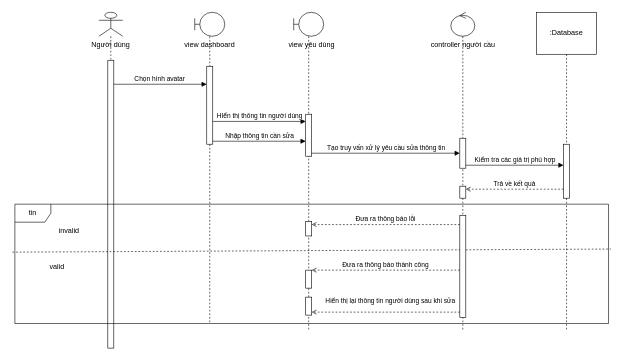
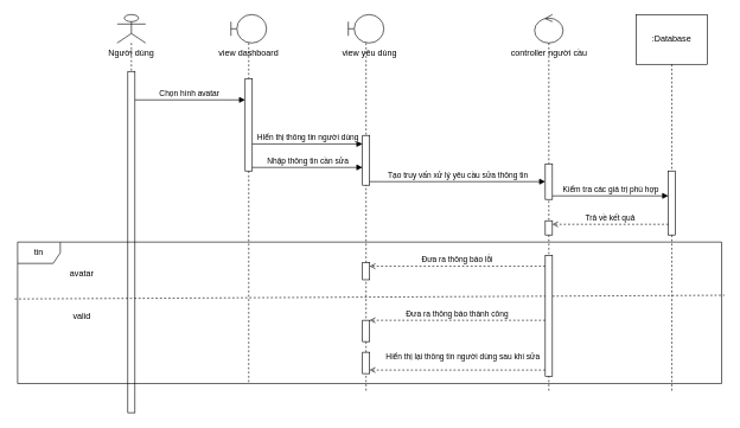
  <mxCell id="0" />
  <mxCell id="1" parent="0" />
  <mxCell id="2" value="" style="shape=umlLifeline;perimeter=lifelinePerimeter;whiteSpace=wrap;html=1;container=1;dropTarget=0;collapsible=0;recursiveResize=0;outlineConnect=0;portConstraint=eastwest;newEdgeStyle={&quot;curved&quot;:0,&quot;rounded&quot;:0};participant=umlActor;" parent="1" vertex="1"><mxGeometry x="164" y="20" width="40" height="560" as="geometry" /></mxCell>
  <mxCell id="3" value="" style="html=1;points=[[0,0,0,0,5],[0,1,0,0,-5],[1,0,0,0,5],[1,1,0,0,-5]];perimeter=orthogonalPerimeter;outlineConnect=0;targetShapes=umlLifeline;portConstraint=eastwest;newEdgeStyle={&quot;curved&quot;:0,&quot;rounded&quot;:0};" parent="2" vertex="1"><mxGeometry x="15" y="80" width="10" height="480" as="geometry" /></mxCell>
  <mxCell id="4" value="" style="shape=umlLifeline;perimeter=lifelinePerimeter;whiteSpace=wrap;html=1;container=1;dropTarget=0;collapsible=0;recursiveResize=0;outlineConnect=0;portConstraint=eastwest;newEdgeStyle={&quot;curved&quot;:0,&quot;rounded&quot;:0};participant=umlBoundary;" parent="1" vertex="1"><mxGeometry x="324" y="20" width="50" height="520" as="geometry" /></mxCell>
  <mxCell id="5" value="" style="html=1;points=[[0,0,0,0,5],[0,1,0,0,-5],[1,0,0,0,5],[1,1,0,0,-5]];perimeter=orthogonalPerimeter;outlineConnect=0;targetShapes=umlLifeline;portConstraint=eastwest;newEdgeStyle={&quot;curved&quot;:0,&quot;rounded&quot;:0};" parent="4" vertex="1"><mxGeometry x="20" y="90" width="10" height="130" as="geometry" /></mxCell>
  <mxCell id="6" value="Người dùng" style="text;html=1;strokeColor=none;fillColor=none;align=center;verticalAlign=middle;whiteSpace=wrap;rounded=0;" parent="1" vertex="1"><mxGeometry x="149" y="60" width="70" height="30" as="geometry" /></mxCell>
  <mxCell id="7" value="view dashboard" style="text;html=1;strokeColor=none;fillColor=none;align=center;verticalAlign=middle;whiteSpace=wrap;rounded=0;" parent="1" vertex="1"><mxGeometry x="304" y="60" width="90" height="30" as="geometry" /></mxCell>
  <mxCell id="8" value="" style="shape=umlLifeline;perimeter=lifelinePerimeter;whiteSpace=wrap;html=1;container=1;dropTarget=0;collapsible=0;recursiveResize=0;outlineConnect=0;portConstraint=eastwest;newEdgeStyle={&quot;curved&quot;:0,&quot;rounded&quot;:0};participant=umlBoundary;" parent="1" vertex="1"><mxGeometry x="489" y="20" width="50" height="530" as="geometry" /></mxCell>
  <mxCell id="9" value="" style="html=1;points=[[0,0,0,0,5],[0,1,0,0,-5],[1,0,0,0,5],[1,1,0,0,-5]];perimeter=orthogonalPerimeter;outlineConnect=0;targetShapes=umlLifeline;portConstraint=eastwest;newEdgeStyle={&quot;curved&quot;:0,&quot;rounded&quot;:0};" parent="8" vertex="1"><mxGeometry x="20" y="170" width="10" height="70" as="geometry" /></mxCell>
  <mxCell id="10" value="view yêu dùng" style="text;html=1;strokeColor=none;fillColor=none;align=center;verticalAlign=middle;whiteSpace=wrap;rounded=0;" parent="1" vertex="1"><mxGeometry x="469" y="60" width="100" height="30" as="geometry" /></mxCell>
  <mxCell id="11" value="Chọn hình avatar&amp;nbsp;" style="html=1;verticalAlign=bottom;endArrow=block;curved=0;rounded=0;" parent="1" target="5" edge="1"><mxGeometry width="80" relative="1" as="geometry"><mxPoint x="189" y="140" as="sourcePoint" /><mxPoint x="324" y="140" as="targetPoint" /></mxGeometry></mxCell>
  <mxCell id="12" value="HIển thị thông tin người dùng" style="html=1;verticalAlign=bottom;endArrow=block;curved=0;rounded=0;" parent="1" target="9" edge="1"><mxGeometry width="80" relative="1" as="geometry"><mxPoint x="354" y="202" as="sourcePoint" /><mxPoint x="504" y="202" as="targetPoint" /></mxGeometry></mxCell>
  <mxCell id="13" value="Nhập thông tin cần sửa" style="html=1;verticalAlign=bottom;endArrow=block;curved=0;rounded=0;exitX=1;exitY=1;exitDx=0;exitDy=-5;exitPerimeter=0;" parent="1" source="5" target="9" edge="1"><mxGeometry width="80" relative="1" as="geometry"><mxPoint x="364" y="212" as="sourcePoint" /><mxPoint x="504" y="235" as="targetPoint" /></mxGeometry></mxCell>
  <mxCell id="14" value=":Database&lt;br&gt;" style="shape=umlLifeline;perimeter=lifelinePerimeter;whiteSpace=wrap;html=1;container=1;dropTarget=0;collapsible=0;recursiveResize=0;outlineConnect=0;portConstraint=eastwest;newEdgeStyle={&quot;curved&quot;:0,&quot;rounded&quot;:0};size=70;" parent="1" vertex="1"><mxGeometry x="894" y="20" width="100" height="530" as="geometry" /></mxCell>
  <mxCell id="15" value="" style="html=1;points=[[0,0,0,0,5],[0,1,0,0,-5],[1,0,0,0,5],[1,1,0,0,-5]];perimeter=orthogonalPerimeter;outlineConnect=0;targetShapes=umlLifeline;portConstraint=eastwest;newEdgeStyle={&quot;curved&quot;:0,&quot;rounded&quot;:0};" parent="14" vertex="1"><mxGeometry x="45" y="220" width="10" height="90" as="geometry" /></mxCell>
  <mxCell id="16" value="" style="shape=umlLifeline;perimeter=lifelinePerimeter;whiteSpace=wrap;html=1;container=1;dropTarget=0;collapsible=0;recursiveResize=0;outlineConnect=0;portConstraint=eastwest;newEdgeStyle={&quot;curved&quot;:0,&quot;rounded&quot;:0};participant=umlControl;" parent="1" vertex="1"><mxGeometry x="751" y="20" width="40" height="530" as="geometry" /></mxCell>
  <mxCell id="17" value="" style="html=1;points=[[0,0,0,0,5],[0,1,0,0,-5],[1,0,0,0,5],[1,1,0,0,-5]];perimeter=orthogonalPerimeter;outlineConnect=0;targetShapes=umlLifeline;portConstraint=eastwest;newEdgeStyle={&quot;curved&quot;:0,&quot;rounded&quot;:0};" parent="16" vertex="1"><mxGeometry x="15" y="210" width="10" height="50" as="geometry" /></mxCell>
  <mxCell id="18" value="" style="html=1;points=[[0,0,0,0,5],[0,1,0,0,-5],[1,0,0,0,5],[1,1,0,0,-5]];perimeter=orthogonalPerimeter;outlineConnect=0;targetShapes=umlLifeline;portConstraint=eastwest;newEdgeStyle={&quot;curved&quot;:0,&quot;rounded&quot;:0};" parent="16" vertex="1"><mxGeometry x="15" y="290" width="10" height="20" as="geometry" /></mxCell>
  <mxCell id="19" value="controller người cầu" style="text;html=1;align=center;verticalAlign=middle;resizable=0;points=[];autosize=1;strokeColor=none;fillColor=none;" parent="1" vertex="1"><mxGeometry x="701" y="60" width="140" height="30" as="geometry" /></mxCell>
  <mxCell id="20" value="Tạo truy vấn xử lý yêu cầu sửa thông tin" style="html=1;verticalAlign=bottom;endArrow=block;curved=0;rounded=0;exitX=1;exitY=1;exitDx=0;exitDy=-5;exitPerimeter=0;" parent="1" source="9" target="17" edge="1"><mxGeometry width="80" relative="1" as="geometry"><mxPoint x="584" y="270" as="sourcePoint" /><mxPoint x="684" y="245" as="targetPoint" /></mxGeometry></mxCell>
  <mxCell id="21" value="tin" style="shape=umlFrame;whiteSpace=wrap;html=1;pointerEvents=0;" parent="1" vertex="1"><mxGeometry x="24" y="340" width="990" height="199" as="geometry" /></mxCell>
  <mxCell id="22" value="" style="endArrow=none;dashed=1;html=1;rounded=0;entryX=1.004;entryY=0.32;entryDx=0;entryDy=0;entryPerimeter=0;" parent="1" edge="1"><mxGeometry width="50" height="50" relative="1" as="geometry"><mxPoint x="20" y="420" as="sourcePoint" /><mxPoint x="1017.96" y="414.8" as="targetPoint" /><Array as="points" /></mxGeometry></mxCell>
- <mxCell id="23" value="invalid" style="text;html=1;align=center;verticalAlign=middle;resizable=0;points=[];autosize=1;strokeColor=none;fillColor=none;" parent="1" vertex="1"><mxGeometry x="84" y="369" width="60" height="30" as="geometry" /></mxCell>
- <mxCell id="24" value="valid" style="text;html=1;align=center;verticalAlign=middle;resizable=0;points=[];autosize=1;strokeColor=none;fillColor=none;" parent="1" vertex="1"><mxGeometry x="69" y="429" width="50" height="30" as="geometry" /></mxCell>
+ <mxCell id="23" value="avatar" style="text;html=1;align=center;verticalAlign=middle;resizable=0;points=[];autosize=1;strokeColor=none;fillColor=none;" parent="1" vertex="1"><mxGeometry x="84" y="369" width="60" height="30" as="geometry" /></mxCell>
+ <mxCell id="24" value="valid" style="text;html=1;align=center;verticalAlign=middle;resizable=0;points=[];autosize=1;strokeColor=none;fillColor=none;" parent="1" vertex="1"><mxGeometry x="89" y="429" width="50" height="30" as="geometry" /></mxCell>
  <mxCell id="25" value="Kiểm tra các giá trị phù hợp" style="html=1;verticalAlign=bottom;endArrow=block;curved=0;rounded=0;exitX=1;exitY=1;exitDx=0;exitDy=-5;exitPerimeter=0;" parent="1" source="17" target="15" edge="1"><mxGeometry width="80" relative="1" as="geometry"><mxPoint x="769" y="260" as="sourcePoint" /><mxPoint x="939" y="275" as="targetPoint" /></mxGeometry></mxCell>
  <mxCell id="26" value="Trả về kết quả" style="html=1;verticalAlign=bottom;startArrow=none;startFill=0;endArrow=open;startSize=8;rounded=0;dashed=1;endFill=0;entryX=1;entryY=0;entryDx=0;entryDy=5;entryPerimeter=0;" parent="1" source="15" target="18" edge="1"><mxGeometry x="0.002" width="60" relative="1" as="geometry"><mxPoint x="949" y="318" as="sourcePoint" /><mxPoint x="364" y="318" as="targetPoint" /><mxPoint as="offset" /></mxGeometry></mxCell>
  <mxCell id="27" value="" style="html=1;points=[[0,0,0,0,5],[0,1,0,0,-5],[1,0,0,0,5],[1,1,0,0,-5]];perimeter=orthogonalPerimeter;outlineConnect=0;targetShapes=umlLifeline;portConstraint=eastwest;newEdgeStyle={&quot;curved&quot;:0,&quot;rounded&quot;:0};" parent="1" vertex="1"><mxGeometry x="509" y="369" width="10" height="24" as="geometry" /></mxCell>
  <mxCell id="28" value="Đưa ra thông báo lỗi" style="html=1;verticalAlign=bottom;startArrow=none;startFill=0;endArrow=open;startSize=8;rounded=0;dashed=1;endFill=0;entryX=1;entryY=0;entryDx=0;entryDy=5;entryPerimeter=0;" parent="1" source="33" target="27" edge="1"><mxGeometry x="0.002" width="60" relative="1" as="geometry"><mxPoint x="954" y="380" as="sourcePoint" /><mxPoint x="664" y="300" as="targetPoint" /><mxPoint as="offset" /></mxGeometry></mxCell>
  <mxCell id="29" value="" style="html=1;points=[[0,0,0,0,5],[0,1,0,0,-5],[1,0,0,0,5],[1,1,0,0,-5]];perimeter=orthogonalPerimeter;outlineConnect=0;targetShapes=umlLifeline;portConstraint=eastwest;newEdgeStyle={&quot;curved&quot;:0,&quot;rounded&quot;:0};" parent="1" vertex="1"><mxGeometry x="509" y="450" width="10" height="30" as="geometry" /></mxCell>
  <mxCell id="30" value="Đưa ra thông báo thành công" style="html=1;verticalAlign=bottom;startArrow=none;startFill=0;endArrow=open;startSize=8;rounded=0;dashed=1;endFill=0;" parent="1" source="33" target="29" edge="1"><mxGeometry x="0.002" width="60" relative="1" as="geometry"><mxPoint x="794" y="460" as="sourcePoint" /><mxPoint x="364" y="457" as="targetPoint" /><mxPoint as="offset" /></mxGeometry></mxCell>
  <mxCell id="31" value="Hiển thị lại thông tin người dùng sau khi sửa" style="html=1;verticalAlign=bottom;startArrow=none;startFill=0;endArrow=open;startSize=8;rounded=0;dashed=1;endFill=0;entryX=1;entryY=1;entryDx=0;entryDy=-5;entryPerimeter=0;" parent="1" source="33" target="32" edge="1"><mxGeometry x="-0.06" y="-10" width="60" relative="1" as="geometry"><mxPoint x="949" y="524" as="sourcePoint" /><mxPoint x="374" y="467" as="targetPoint" /><mxPoint as="offset" /></mxGeometry></mxCell>
  <mxCell id="32" value="" style="html=1;points=[[0,0,0,0,5],[0,1,0,0,-5],[1,0,0,0,5],[1,1,0,0,-5]];perimeter=orthogonalPerimeter;outlineConnect=0;targetShapes=umlLifeline;portConstraint=eastwest;newEdgeStyle={&quot;curved&quot;:0,&quot;rounded&quot;:0};" parent="1" vertex="1"><mxGeometry x="509" y="495" width="10" height="30" as="geometry" /></mxCell>
  <mxCell id="33" value="" style="html=1;points=[[0,0,0,0,5],[0,1,0,0,-5],[1,0,0,0,5],[1,1,0,0,-5]];perimeter=orthogonalPerimeter;outlineConnect=0;targetShapes=umlLifeline;portConstraint=eastwest;newEdgeStyle={&quot;curved&quot;:0,&quot;rounded&quot;:0};" parent="1" vertex="1"><mxGeometry x="766" y="359" width="10" height="170" as="geometry" /></mxCell>
